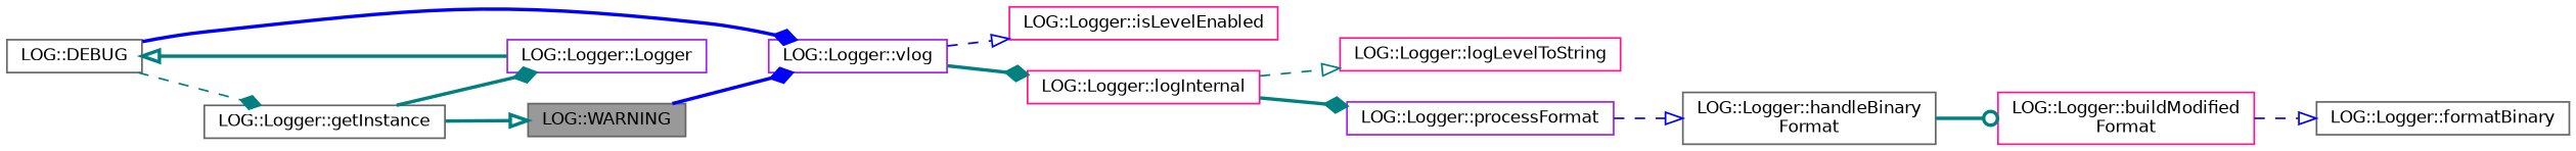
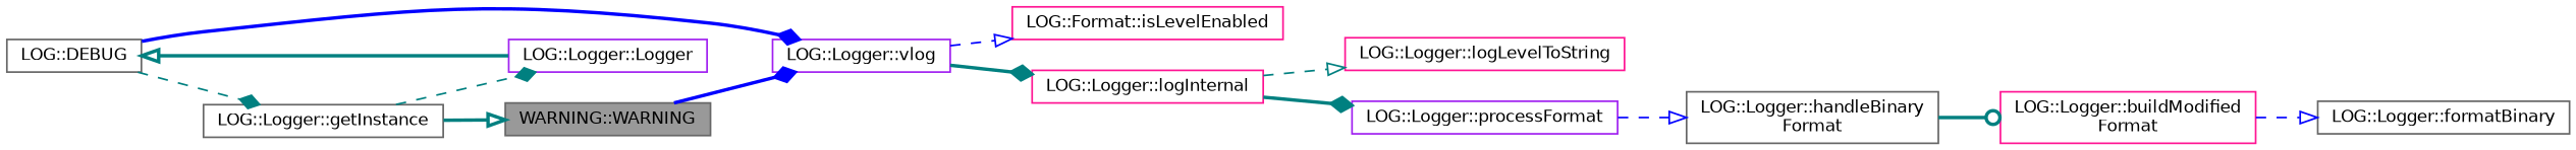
  digraph {
    rankdir=LR
    node [color=gray40 fillcolor=white fontname=Helvetica fontsize=10 shape=box style=filled]
    edge [arrowhead=diamond color=teal fontname=Helvetica fontsize=10 labelfontname=Helvetica labelfontsize=10 style=bold]
-   n1 [fillcolor=grey60 fontcolor=black height=0.2 label="LOG::WARNING" width=0.4]
+   n1 [fillcolor=grey60 fontcolor=black height=0.2 label="WARNING::WARNING" width=0.4]
    n2 [color=purple height=0.2 label="LOG::Logger::vlog" width=0.4]
    n3 [height=0.2 label="LOG::Logger::getInstance" width=0.4]
    n4 [color=purple height=0.2 label="LOG::Logger::Logger" width=0.4]
-   n5 [color=deeppink height=0.2 label="LOG::Logger::isLevelEnabled" width=0.4]
+   n5 [color=deeppink height=0.2 label="LOG::Format::isLevelEnabled" width=0.4]
    n6 [color=deeppink height=0.2 label="LOG::Logger::logInternal" width=0.4]
    n7 [height=0.2 label="LOG::DEBUG" width=0.4]
    n8 [color=deeppink height=0.2 label="LOG::Logger::logLevelToString" width=0.4]
    n9 [color=purple height=0.2 label="LOG::Logger::processFormat" width=0.4]
    n10 [height=0.2 label="LOG::Logger::handleBinary\lFormat" width=0.4]
    n11 [color=deeppink height=0.2 label="LOG::Logger::buildModified\lFormat" width=0.4]
    n12 [height=0.2 label="LOG::Logger::formatBinary" width=0.4]
    n1 -> n2 [color=blue]
    n2 -> n5 [arrowhead=onormal color=blue style=dashed]
    n2 -> n6
    n3 -> n1 [arrowhead=onormal]
-   n3 -> n4
+   n3 -> n4 [style=dashed]
    n4 -> n7 [arrowhead=onormal]
    n6 -> n8 [arrowhead=onormal style=dashed]
    n6 -> n9
    n7 -> n2 [color=blue]
    n7 -> n3 [style=dashed]
    n9 -> n10 [arrowhead=onormal color=blue style=dashed]
    n10 -> n11 [arrowhead=odot]
    n11 -> n12 [arrowhead=onormal color=blue style=dashed]
  }
